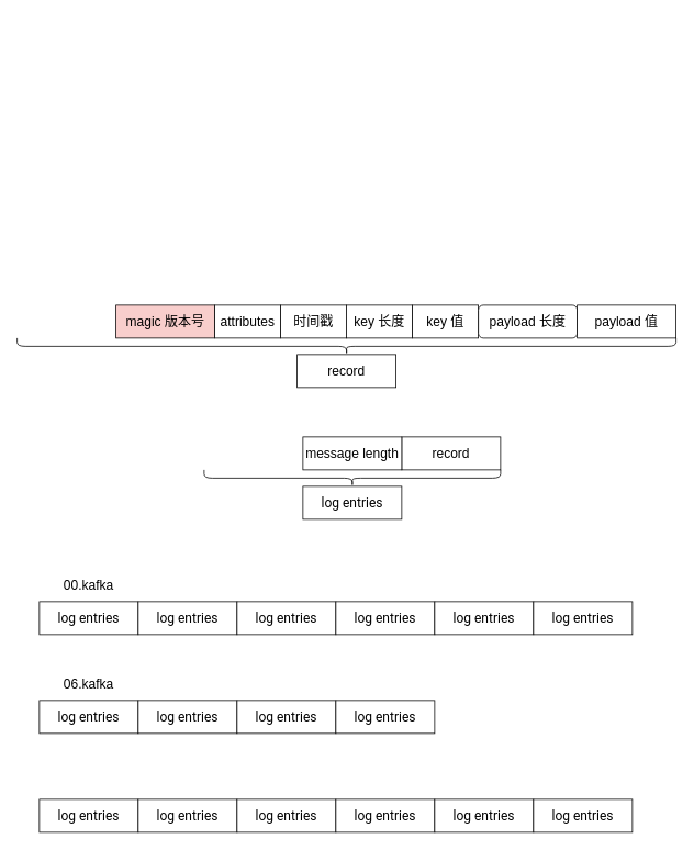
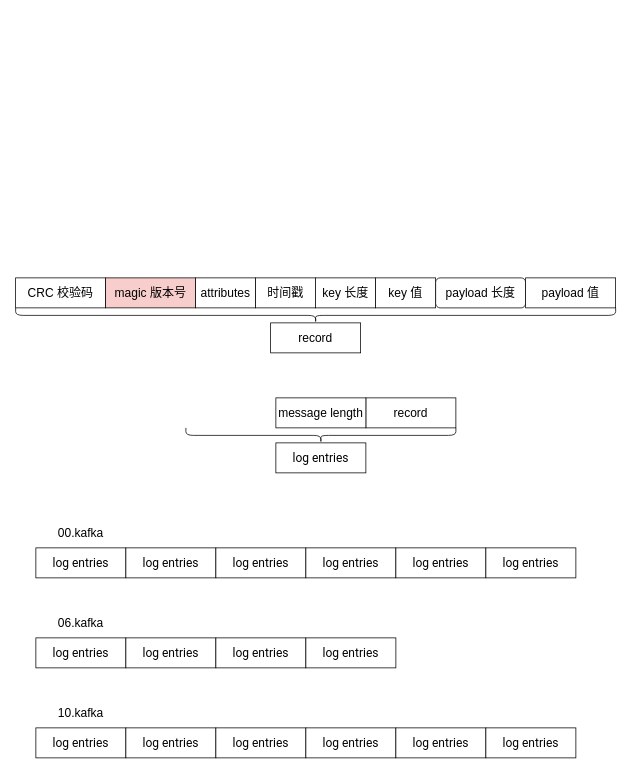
  <mxCell id="0" />
  <mxCell id="1" parent="0" />
+ <mxCell id="2" value="&lt;font style=&quot;font-size: 16px&quot;&gt;CRC 校验码&lt;/font&gt;" style="rounded=0;whiteSpace=wrap;html=1;" parent="1" vertex="1"><mxGeometry x="20" y="370" width="120" height="40" as="geometry" /></mxCell>
  <mxCell id="3" value="&lt;font style=&quot;font-size: 16px&quot;&gt;magic 版本号&lt;/font&gt;" style="rounded=0;whiteSpace=wrap;html=1;fillColor=#f8cecc;" parent="1" vertex="1"><mxGeometry x="140" y="370" width="120" height="40" as="geometry" /></mxCell>
  <mxCell id="4" value="&lt;font style=&quot;font-size: 16px&quot;&gt;attributes&lt;/font&gt;" style="rounded=0;whiteSpace=wrap;html=1;" parent="1" vertex="1"><mxGeometry x="260" y="370" width="80" height="40" as="geometry" /></mxCell>
  <mxCell id="5" value="&lt;font style=&quot;font-size: 16px&quot;&gt;key 长度&lt;/font&gt;" style="rounded=0;whiteSpace=wrap;html=1;" parent="1" vertex="1"><mxGeometry x="420" y="370" width="80" height="40" as="geometry" /></mxCell>
  <mxCell id="6" value="&lt;font style=&quot;font-size: 16px&quot;&gt;key 值&lt;/font&gt;" style="rounded=0;whiteSpace=wrap;html=1;" parent="1" vertex="1"><mxGeometry x="500" y="370" width="80" height="40" as="geometry" /></mxCell>
  <mxCell id="7" value="&lt;font style=&quot;font-size: 16px&quot;&gt;payload 长度&lt;/font&gt;" style="whiteSpace=wrap;html=1;rounded=1;" parent="1" vertex="1"><mxGeometry x="580" y="370" width="120" height="40" as="geometry" /></mxCell>
  <mxCell id="8" value="&lt;font style=&quot;font-size: 16px&quot;&gt;payload 值&lt;/font&gt;" style="rounded=0;whiteSpace=wrap;html=1;" parent="1" vertex="1"><mxGeometry x="700" y="370" width="120" height="40" as="geometry" /></mxCell>
  <mxCell id="9" value="&lt;font style=&quot;font-size: 16px&quot;&gt;时间戳&lt;/font&gt;" style="rounded=0;whiteSpace=wrap;html=1;" parent="1" vertex="1"><mxGeometry x="340" y="370" width="80" height="40" as="geometry" /></mxCell>
  <mxCell id="10" value="" style="shape=curlyBracket;whiteSpace=wrap;html=1;rounded=1;rotation=-90;" vertex="1" parent="1"><mxGeometry x="410" y="20" width="20" height="800" as="geometry" /></mxCell>
  <mxCell id="11" value="&lt;font style=&quot;font-size: 16px&quot;&gt;record&lt;/font&gt;" style="rounded=0;whiteSpace=wrap;html=1;" vertex="1" parent="1"><mxGeometry x="360" y="430" width="120" height="40" as="geometry" /></mxCell>
  <mxCell id="12" value="&lt;font style=&quot;font-size: 16px&quot;&gt;record&lt;/font&gt;" style="rounded=0;whiteSpace=wrap;html=1;" vertex="1" parent="1"><mxGeometry x="487" y="530" width="120" height="40" as="geometry" /></mxCell>
  <mxCell id="13" value="&lt;font style=&quot;font-size: 16px&quot;&gt;message length&lt;/font&gt;" style="rounded=0;whiteSpace=wrap;html=1;" vertex="1" parent="1"><mxGeometry x="367" y="530" width="120" height="40" as="geometry" /></mxCell>
  <mxCell id="14" value="" style="shape=curlyBracket;whiteSpace=wrap;html=1;rounded=1;rotation=-90;" vertex="1" parent="1"><mxGeometry x="417" y="400" width="20" height="360" as="geometry" /></mxCell>
  <mxCell id="15" value="&lt;span style=&quot;font-family: &amp;#34;roboto&amp;#34; , sans-serif ; white-space: normal&quot;&gt;&lt;font style=&quot;font-size: 16px&quot;&gt;log entries&lt;/font&gt;&lt;/span&gt;" style="rounded=0;whiteSpace=wrap;html=1;" vertex="1" parent="1"><mxGeometry x="367" y="590" width="120" height="40" as="geometry" /></mxCell>
  <mxCell id="16" value="&lt;span style=&quot;font-family: &amp;#34;roboto&amp;#34; , sans-serif ; white-space: normal&quot;&gt;&lt;font style=&quot;font-size: 16px&quot;&gt;log entries&lt;/font&gt;&lt;/span&gt;" style="rounded=0;whiteSpace=wrap;html=1;" vertex="1" parent="1"><mxGeometry x="47" y="730" width="120" height="40" as="geometry" /></mxCell>
  <mxCell id="17" value="&lt;span style=&quot;font-family: &amp;#34;roboto&amp;#34; , sans-serif ; white-space: normal&quot;&gt;&lt;font style=&quot;font-size: 16px&quot;&gt;log entries&lt;/font&gt;&lt;/span&gt;" style="rounded=0;whiteSpace=wrap;html=1;" vertex="1" parent="1"><mxGeometry x="167" y="730" width="120" height="40" as="geometry" /></mxCell>
  <mxCell id="18" value="&lt;span style=&quot;font-family: &amp;#34;roboto&amp;#34; , sans-serif ; white-space: normal&quot;&gt;&lt;font style=&quot;font-size: 16px&quot;&gt;log entries&lt;/font&gt;&lt;/span&gt;" style="rounded=0;whiteSpace=wrap;html=1;" vertex="1" parent="1"><mxGeometry x="287" y="730" width="120" height="40" as="geometry" /></mxCell>
  <mxCell id="19" value="&lt;span style=&quot;font-family: &amp;#34;roboto&amp;#34; , sans-serif ; white-space: normal&quot;&gt;&lt;font style=&quot;font-size: 16px&quot;&gt;log entries&lt;/font&gt;&lt;/span&gt;" style="rounded=0;whiteSpace=wrap;html=1;" vertex="1" parent="1"><mxGeometry x="407" y="730" width="120" height="40" as="geometry" /></mxCell>
  <mxCell id="20" value="&lt;span style=&quot;font-family: &amp;#34;roboto&amp;#34; , sans-serif ; white-space: normal&quot;&gt;&lt;font style=&quot;font-size: 16px&quot;&gt;log entries&lt;/font&gt;&lt;/span&gt;" style="rounded=0;whiteSpace=wrap;html=1;" vertex="1" parent="1"><mxGeometry x="527" y="730" width="120" height="40" as="geometry" /></mxCell>
  <mxCell id="21" value="&lt;span style=&quot;font-family: &amp;#34;roboto&amp;#34; , sans-serif ; white-space: normal&quot;&gt;&lt;font style=&quot;font-size: 16px&quot;&gt;log entries&lt;/font&gt;&lt;/span&gt;" style="rounded=0;whiteSpace=wrap;html=1;" vertex="1" parent="1"><mxGeometry x="647" y="730" width="120" height="40" as="geometry" /></mxCell>
  <mxCell id="22" value="&lt;font style=&quot;font-size: 16px&quot;&gt;00.kafka&lt;/font&gt;" style="text;html=1;strokeColor=none;fillColor=none;align=center;verticalAlign=middle;whiteSpace=wrap;rounded=0;" vertex="1" parent="1"><mxGeometry x="47" y="690" width="120" height="40" as="geometry" /></mxCell>
  <mxCell id="23" value="&lt;span style=&quot;font-family: &amp;#34;roboto&amp;#34; , sans-serif ; white-space: normal&quot;&gt;&lt;font style=&quot;font-size: 16px&quot;&gt;log entries&lt;/font&gt;&lt;/span&gt;" style="rounded=0;whiteSpace=wrap;html=1;" vertex="1" parent="1"><mxGeometry x="47" y="850" width="120" height="40" as="geometry" /></mxCell>
  <mxCell id="24" value="&lt;span style=&quot;font-family: &amp;#34;roboto&amp;#34; , sans-serif ; white-space: normal&quot;&gt;&lt;font style=&quot;font-size: 16px&quot;&gt;log entries&lt;/font&gt;&lt;/span&gt;" style="rounded=0;whiteSpace=wrap;html=1;" vertex="1" parent="1"><mxGeometry x="167" y="850" width="120" height="40" as="geometry" /></mxCell>
  <mxCell id="25" value="&lt;span style=&quot;font-family: &amp;#34;roboto&amp;#34; , sans-serif ; white-space: normal&quot;&gt;&lt;font style=&quot;font-size: 16px&quot;&gt;log entries&lt;/font&gt;&lt;/span&gt;" style="rounded=0;whiteSpace=wrap;html=1;" vertex="1" parent="1"><mxGeometry x="287" y="850" width="120" height="40" as="geometry" /></mxCell>
  <mxCell id="26" value="&lt;span style=&quot;font-family: &amp;#34;roboto&amp;#34; , sans-serif ; white-space: normal&quot;&gt;&lt;font style=&quot;font-size: 16px&quot;&gt;log entries&lt;/font&gt;&lt;/span&gt;" style="rounded=0;whiteSpace=wrap;html=1;" vertex="1" parent="1"><mxGeometry x="407" y="850" width="120" height="40" as="geometry" /></mxCell>
  <mxCell id="27" value="&lt;font style=&quot;font-size: 16px&quot;&gt;06.kafka&lt;/font&gt;" style="text;html=1;strokeColor=none;fillColor=none;align=center;verticalAlign=middle;whiteSpace=wrap;rounded=0;" vertex="1" parent="1"><mxGeometry x="47" y="810" width="120" height="40" as="geometry" /></mxCell>
  <mxCell id="28" value="&lt;span style=&quot;font-family: &amp;#34;roboto&amp;#34; , sans-serif ; white-space: normal&quot;&gt;&lt;font style=&quot;font-size: 16px&quot;&gt;log entries&lt;/font&gt;&lt;/span&gt;" style="rounded=0;whiteSpace=wrap;html=1;" vertex="1" parent="1"><mxGeometry x="47" y="970" width="120" height="40" as="geometry" /></mxCell>
  <mxCell id="29" value="&lt;span style=&quot;font-family: &amp;#34;roboto&amp;#34; , sans-serif ; white-space: normal&quot;&gt;&lt;font style=&quot;font-size: 16px&quot;&gt;log entries&lt;/font&gt;&lt;/span&gt;" style="rounded=0;whiteSpace=wrap;html=1;" vertex="1" parent="1"><mxGeometry x="167" y="970" width="120" height="40" as="geometry" /></mxCell>
  <mxCell id="30" value="&lt;span style=&quot;font-family: &amp;#34;roboto&amp;#34; , sans-serif ; white-space: normal&quot;&gt;&lt;font style=&quot;font-size: 16px&quot;&gt;log entries&lt;/font&gt;&lt;/span&gt;" style="rounded=0;whiteSpace=wrap;html=1;" vertex="1" parent="1"><mxGeometry x="287" y="970" width="120" height="40" as="geometry" /></mxCell>
  <mxCell id="31" value="&lt;span style=&quot;font-family: &amp;#34;roboto&amp;#34; , sans-serif ; white-space: normal&quot;&gt;&lt;font style=&quot;font-size: 16px&quot;&gt;log entries&lt;/font&gt;&lt;/span&gt;" style="rounded=0;whiteSpace=wrap;html=1;" vertex="1" parent="1"><mxGeometry x="407" y="970" width="120" height="40" as="geometry" /></mxCell>
  <mxCell id="32" value="&lt;span style=&quot;font-family: &amp;#34;roboto&amp;#34; , sans-serif ; white-space: normal&quot;&gt;&lt;font style=&quot;font-size: 16px&quot;&gt;log entries&lt;/font&gt;&lt;/span&gt;" style="rounded=0;whiteSpace=wrap;html=1;" vertex="1" parent="1"><mxGeometry x="527" y="970" width="120" height="40" as="geometry" /></mxCell>
  <mxCell id="33" value="&lt;span style=&quot;font-family: &amp;#34;roboto&amp;#34; , sans-serif ; white-space: normal&quot;&gt;&lt;font style=&quot;font-size: 16px&quot;&gt;log entries&lt;/font&gt;&lt;/span&gt;" style="rounded=0;whiteSpace=wrap;html=1;" vertex="1" parent="1"><mxGeometry x="647" y="970" width="120" height="40" as="geometry" /></mxCell>
+ <mxCell id="34" value="&lt;font style=&quot;font-size: 16px&quot;&gt;10.kafka&lt;/font&gt;" style="text;html=1;strokeColor=none;fillColor=none;align=center;verticalAlign=middle;whiteSpace=wrap;rounded=0;" vertex="1" parent="1"><mxGeometry x="47" y="930" width="120" height="40" as="geometry" /></mxCell>
